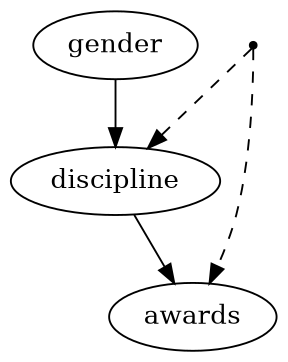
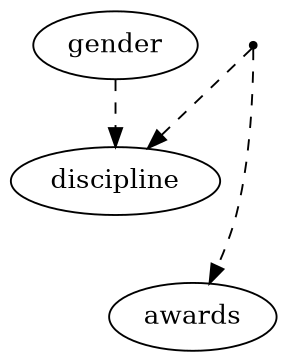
  digraph {
    node [shape=ellipse]
    n1 [label=discipline]
    n2 [label=awards]
    n3 [label=gender]
    Unobserved_0 [shape=point]
-   n1 -> n2
-   n3 -> n1
+   n3 -> n1 [style=dashed]
    Unobserved_0 -> n1 [style=dashed]
    Unobserved_0 -> n2 [style=dashed]
  }
